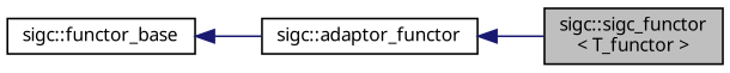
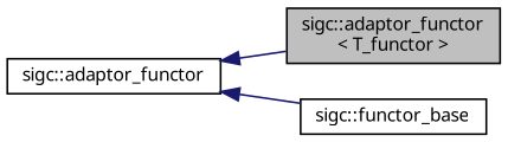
  digraph {
    rankdir=LR
    node [color=black fillcolor=white fontname=Sans fontsize=10 shape=record style=filled]
    edge [color=midnightblue dir=back fontname=Sans fontsize=10 labelfontname=Sans labelfontsize=10 style=solid]
-   n1 [fillcolor=grey75 fontcolor=black height=0.2 label="sigc::sigc_functor\l\< T_functor \>" width=0.4]
+   n1 [fillcolor=grey75 fontcolor=black height=0.2 label="sigc::adaptor_functor\l\< T_functor \>" width=0.4]
    n2 [height=0.2 label="sigc::adaptor_functor" width=0.4]
    n3 [height=0.2 label="sigc::functor_base" width=0.4]
    n2 -> n1
-   n3 -> n2
+   n2 -> n3
  }
